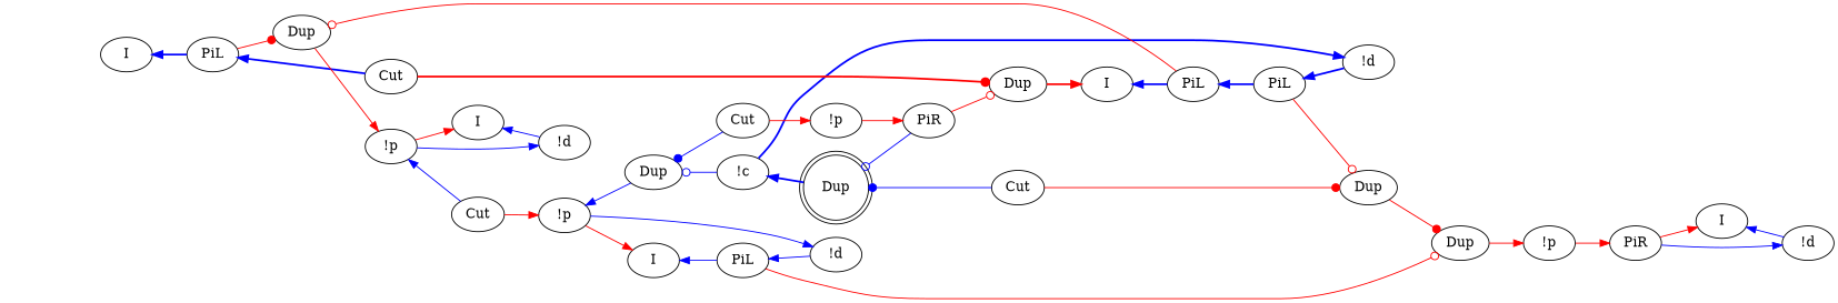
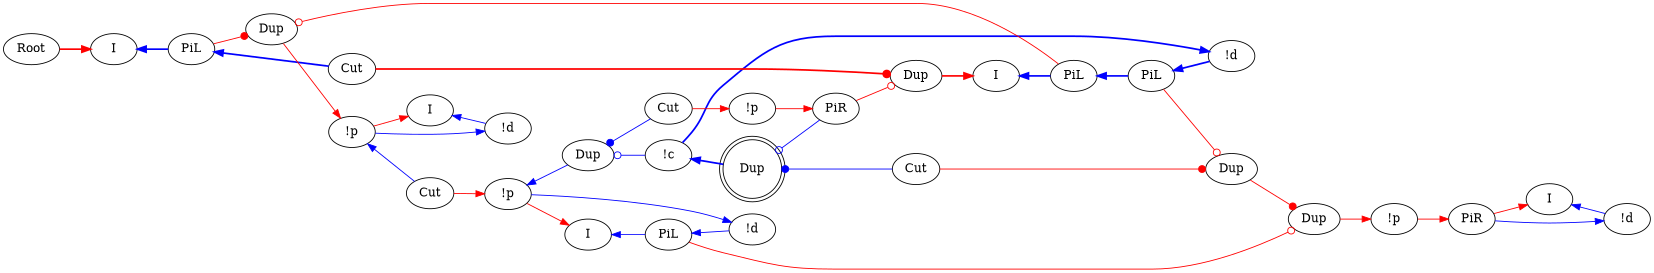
  digraph {
    rankdir=LR
    edge [color=blue dir=back]
+   n1 [label=Root]
    n2 [label=I]
    n3 [label="!p"]
    n4 [label=I]
    n5 [label=Cut]
    n6 [label="!d"]
    n7 [label="!p"]
    n8 [label=PiR]
    n9 [label=I]
    n10 [label="!d"]
    n11 [label="!p"]
    n12 [label=I]
    n13 [label=Dup]
    n14 [label="!d"]
    n15 [label=PiL]
    n16 [label=Dup]
    n17 [label="!c"]
    n18 [label=Dup shape=doublecircle]
    n19 [label="!d"]
    n20 [label=PiL]
    n21 [label=Dup]
    n22 [label=PiL]
    n23 [label=Dup]
    n24 [label=Cut]
    n25 [label=PiL]
    n26 [label=I]
    n27 [label=Cut]
    n28 [label="!p"]
    n29 [label=PiR]
    n30 [label=Dup]
    n31 [label=Cut]
+   n1 -> n2 [color=red penwidth=2 dir=""]
    n2 -> n22 [penwidth=2]
    n3 -> n4 [color=red dir=""]
    n3 -> n5
    n4 -> n6
    n5 -> n11 [color=red dir=""]
    n6 -> n3
    n7 -> n8 [color=red dir=""]
    n8 -> n9 [color=red dir=""]
    n9 -> n10
    n10 -> n8
    n11 -> n12 [color=red dir=""]
    n11 -> n13
    n12 -> n15
    n13 -> n17 [arrowtail=odot]
    n13 -> n27 [arrowtail=dot]
    n14 -> n11
    n15 -> n14
    n15 -> n16 [arrowhead=odot color=red dir=""]
    n16 -> n7 [color=red dir=""]
    n17 -> n18 [penwidth=2]
    n18 -> n29 [arrowtail=odot]
    n18 -> n31 [arrowtail=dot]
    n19 -> n17 [penwidth=2]
    n20 -> n19 [penwidth=2]
    n20 -> n21 [arrowhead=odot color=red dir=""]
    n21 -> n16 [arrowhead=dot color=red dir=""]
    n22 -> n23 [arrowhead=dot color=red dir=""]
    n22 -> n24 [penwidth=2]
    n23 -> n3 [color=red dir=""]
    n24 -> n30 [arrowhead=dot color=red penwidth=2 dir=""]
    n25 -> n20 [penwidth=2]
    n25 -> n23 [arrowhead=odot color=red dir=""]
    n26 -> n25 [penwidth=2]
    n27 -> n28 [color=red dir=""]
    n28 -> n29 [color=red dir=""]
    n29 -> n30 [arrowhead=odot color=red dir=""]
    n30 -> n26 [color=red penwidth=2 dir=""]
    n31 -> n21 [arrowhead=dot color=red dir=""]
  }
